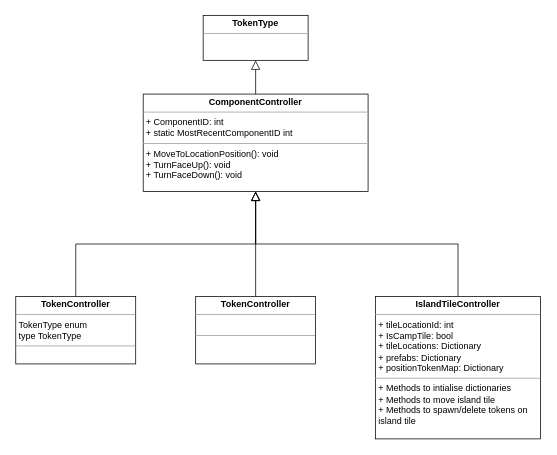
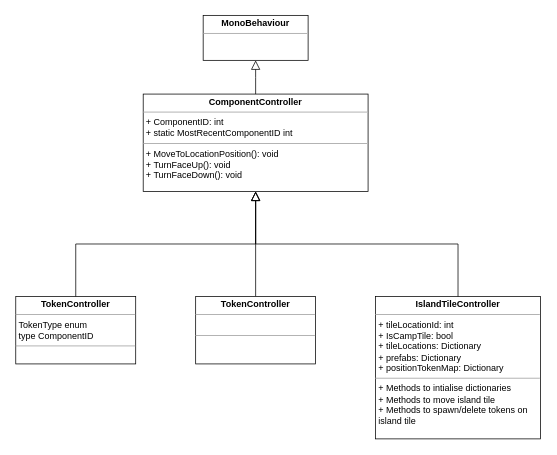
  <mxCell id="0" />
  <mxCell id="1" parent="0" />
  <mxCell id="2" value="" style="endArrow=block;endSize=10;endFill=0;shadow=0;strokeWidth=1;rounded=0;edgeStyle=elbowEdgeStyle;elbow=vertical;entryX=0.5;entryY=1;entryDx=0;entryDy=0;" parent="1" source="4" target="3" edge="1"><mxGeometry width="160" relative="1" as="geometry"><mxPoint x="-220" y="378" as="sourcePoint" /><mxPoint x="-120" y="276" as="targetPoint" /></mxGeometry></mxCell>
  <mxCell id="3" value="&lt;p style=&quot;margin:0px;margin-top:4px;text-align:center;&quot;&gt;&lt;b&gt;ComponentController&lt;/b&gt;&lt;/p&gt;&lt;hr size=&quot;1&quot;&gt;&lt;p style=&quot;margin:0px;margin-left:4px;&quot;&gt;+ ComponentID: int&lt;/p&gt;&lt;p style=&quot;margin:0px;margin-left:4px;&quot;&gt;+ static MostRecentComponentID int&lt;br&gt;&lt;/p&gt;&lt;hr size=&quot;1&quot;&gt;&lt;p style=&quot;margin:0px;margin-left:4px;&quot;&gt;+ MoveToLocationPosition(): void&lt;/p&gt;&lt;p style=&quot;margin:0px;margin-left:4px;&quot;&gt;+ TurnFaceUp(): void&lt;/p&gt;&lt;p style=&quot;margin:0px;margin-left:4px;&quot;&gt;+ TurnFaceDown(): void&lt;/p&gt;" style="verticalAlign=top;align=left;overflow=fill;fontSize=12;fontFamily=Helvetica;html=1;whiteSpace=wrap;" vertex="1" parent="1"><mxGeometry x="190" y="125" width="300" height="130" as="geometry" /></mxCell>
  <mxCell id="4" value="&lt;p style=&quot;margin:0px;margin-top:4px;text-align:center;&quot;&gt;&lt;b&gt;TokenController&lt;/b&gt;&lt;br&gt;&lt;/p&gt;&lt;hr size=&quot;1&quot;&gt;&lt;p style=&quot;margin:0px;margin-left:4px;&quot;&gt;&lt;br&gt;&lt;/p&gt;&lt;hr size=&quot;1&quot;&gt;&lt;p style=&quot;margin:0px;margin-left:4px;&quot;&gt;&lt;br&gt;&lt;/p&gt;" style="verticalAlign=top;align=left;overflow=fill;fontSize=12;fontFamily=Helvetica;html=1;whiteSpace=wrap;" vertex="1" parent="1"><mxGeometry x="260" y="395" width="160" height="90" as="geometry" /></mxCell>
- <mxCell id="5" value="&lt;p style=&quot;margin:0px;margin-top:4px;text-align:center;&quot;&gt;&lt;b&gt;TokenController&lt;/b&gt;&lt;br&gt;&lt;/p&gt;&lt;hr size=&quot;1&quot;&gt;&lt;p style=&quot;margin:0px;margin-left:4px;&quot;&gt;TokenType enum&lt;/p&gt;&lt;p style=&quot;margin:0px;margin-left:4px;&quot;&gt;type TokenType&lt;br&gt;&lt;/p&gt;&lt;hr size=&quot;1&quot;&gt;&lt;p style=&quot;margin:0px;margin-left:4px;&quot;&gt;&lt;br&gt;&lt;/p&gt;" style="verticalAlign=top;align=left;overflow=fill;fontSize=12;fontFamily=Helvetica;html=1;whiteSpace=wrap;" vertex="1" parent="1"><mxGeometry x="20" y="395" width="160" height="90" as="geometry" /></mxCell>
+ <mxCell id="5" value="&lt;p style=&quot;margin:0px;margin-top:4px;text-align:center;&quot;&gt;&lt;b&gt;TokenController&lt;/b&gt;&lt;br&gt;&lt;/p&gt;&lt;hr size=&quot;1&quot;&gt;&lt;p style=&quot;margin:0px;margin-left:4px;&quot;&gt;TokenType enum&lt;/p&gt;&lt;p style=&quot;margin:0px;margin-left:4px;&quot;&gt;type ComponentID&lt;br&gt;&lt;/p&gt;&lt;hr size=&quot;1&quot;&gt;&lt;p style=&quot;margin:0px;margin-left:4px;&quot;&gt;&lt;br&gt;&lt;/p&gt;" style="verticalAlign=top;align=left;overflow=fill;fontSize=12;fontFamily=Helvetica;html=1;whiteSpace=wrap;" vertex="1" parent="1"><mxGeometry x="20" y="395" width="160" height="90" as="geometry" /></mxCell>
  <mxCell id="6" value="&lt;p style=&quot;margin:0px;margin-top:4px;text-align:center;&quot;&gt;&lt;b&gt;IslandTileController&lt;/b&gt;&lt;br&gt;&lt;/p&gt;&lt;hr size=&quot;1&quot;&gt;&lt;p style=&quot;margin:0px;margin-left:4px;&quot;&gt;+ tileLocationId: int&lt;/p&gt;&lt;p style=&quot;margin:0px;margin-left:4px;&quot;&gt;+ IsCampTile: bool&lt;/p&gt;&lt;p style=&quot;margin:0px;margin-left:4px;&quot;&gt;+ tileLocations: Dictionary&lt;/p&gt;&lt;p style=&quot;margin:0px;margin-left:4px;&quot;&gt;+ prefabs: Dictionary&lt;/p&gt;&lt;p style=&quot;margin:0px;margin-left:4px;&quot;&gt;+ positionTokenMap: Dictionary&lt;br&gt;&lt;/p&gt;&lt;hr size=&quot;1&quot;&gt;&lt;p style=&quot;margin:0px;margin-left:4px;&quot;&gt;+ Methods to intialise dictionaries&lt;/p&gt;&lt;p style=&quot;margin:0px;margin-left:4px;&quot;&gt;+ Methods to move island tile&lt;/p&gt;&lt;p style=&quot;margin:0px;margin-left:4px;&quot;&gt;+ Methods to spawn/delete tokens on island tile&lt;br&gt;&lt;/p&gt;" style="verticalAlign=top;align=left;overflow=fill;fontSize=12;fontFamily=Helvetica;html=1;whiteSpace=wrap;" vertex="1" parent="1"><mxGeometry x="500" y="395" width="220" height="190" as="geometry" /></mxCell>
  <mxCell id="7" value="" style="endArrow=block;endSize=10;endFill=0;shadow=0;strokeWidth=1;rounded=0;edgeStyle=elbowEdgeStyle;elbow=vertical;entryX=0.5;entryY=1;entryDx=0;entryDy=0;" edge="1" parent="1" source="6" target="3"><mxGeometry width="160" relative="1" as="geometry"><mxPoint x="550" y="405" as="sourcePoint" /><mxPoint x="420" y="265" as="targetPoint" /></mxGeometry></mxCell>
  <mxCell id="8" value="" style="endArrow=block;endSize=10;endFill=0;shadow=0;strokeWidth=1;rounded=0;edgeStyle=elbowEdgeStyle;elbow=vertical;exitX=0.5;exitY=0;exitDx=0;exitDy=0;entryX=0.5;entryY=1;entryDx=0;entryDy=0;" edge="1" parent="1" source="5" target="3"><mxGeometry width="160" relative="1" as="geometry"><mxPoint x="590" y="405" as="sourcePoint" /><mxPoint x="210" y="255" as="targetPoint" /></mxGeometry></mxCell>
- <mxCell id="9" value="&lt;p style=&quot;margin:0px;margin-top:4px;text-align:center;&quot;&gt;&lt;b&gt;TokenType&lt;/b&gt;&lt;/p&gt;&lt;hr size=&quot;1&quot;&gt;&lt;div style=&quot;height:2px;&quot;&gt;&lt;/div&gt;" style="verticalAlign=top;align=left;overflow=fill;fontSize=12;fontFamily=Helvetica;html=1;whiteSpace=wrap;" vertex="1" parent="1"><mxGeometry x="270" y="20" width="140" height="60" as="geometry" /></mxCell>
+ <mxCell id="9" value="&lt;p style=&quot;margin:0px;margin-top:4px;text-align:center;&quot;&gt;&lt;b&gt;MonoBehaviour&lt;/b&gt;&lt;/p&gt;&lt;hr size=&quot;1&quot;&gt;&lt;div style=&quot;height:2px;&quot;&gt;&lt;/div&gt;" style="verticalAlign=top;align=left;overflow=fill;fontSize=12;fontFamily=Helvetica;html=1;whiteSpace=wrap;" vertex="1" parent="1"><mxGeometry x="270" y="20" width="140" height="60" as="geometry" /></mxCell>
  <mxCell id="10" value="" style="endArrow=block;endSize=10;endFill=0;shadow=0;strokeWidth=1;rounded=0;edgeStyle=elbowEdgeStyle;elbow=vertical;exitX=0.5;exitY=0;exitDx=0;exitDy=0;entryX=0.5;entryY=1;entryDx=0;entryDy=0;" edge="1" parent="1" source="3" target="9"><mxGeometry width="160" relative="1" as="geometry"><mxPoint x="890" y="380" as="sourcePoint" /><mxPoint x="990" y="300" as="targetPoint" /></mxGeometry></mxCell>
